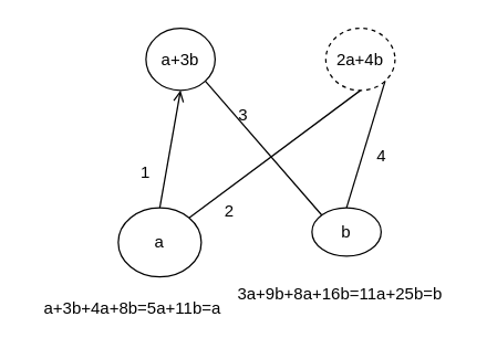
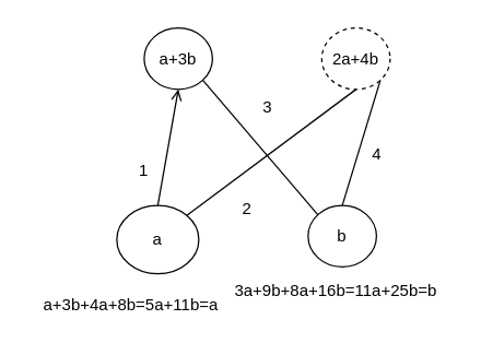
  <mxCell id="0" />
  <mxCell id="1" parent="0" />
  <mxCell id="2" value="a" style="ellipse;whiteSpace=wrap;html=1;" vertex="1" parent="1"><mxGeometry x="85" y="150" width="60" height="50" as="geometry" /></mxCell>
- <mxCell id="3" value="b" style="ellipse;whiteSpace=wrap;html=1;" vertex="1" parent="1"><mxGeometry x="225" y="150" width="50" height="35" as="geometry" /></mxCell>
+ <mxCell id="3" value="b" style="ellipse;whiteSpace=wrap;html=1;" vertex="1" parent="1"><mxGeometry x="225" y="150" width="50" height="45" as="geometry" /></mxCell>
  <mxCell id="4" value="a+3b" style="ellipse;whiteSpace=wrap;html=1;" vertex="1" parent="1"><mxGeometry x="105" y="20" width="50" height="45" as="geometry" /></mxCell>
  <mxCell id="5" value="2a+4b" style="ellipse;whiteSpace=wrap;html=1;dashed=1;" vertex="1" parent="1"><mxGeometry x="235" y="20" width="50" height="45" as="geometry" /></mxCell>
  <mxCell id="6" value="" style="endArrow=open;html=1;rounded=0;entryX=0.5;entryY=1;entryDx=0;entryDy=0;exitX=0.5;exitY=0;exitDx=0;exitDy=0;" edge="1" parent="1" source="2" target="4"><mxGeometry width="50" height="50" relative="1" as="geometry"><mxPoint x="95" y="130" as="sourcePoint" /><mxPoint x="145" y="80" as="targetPoint" /></mxGeometry></mxCell>
  <mxCell id="7" value="" style="endArrow=none;html=1;rounded=0;entryX=0.5;entryY=1;entryDx=0;entryDy=0;exitX=1;exitY=0;exitDx=0;exitDy=0;" edge="1" parent="1" source="2" target="5"><mxGeometry width="50" height="50" relative="1" as="geometry"><mxPoint x="-35" y="160" as="sourcePoint" /><mxPoint x="15" y="110" as="targetPoint" /></mxGeometry></mxCell>
  <mxCell id="8" value="" style="endArrow=none;html=1;rounded=0;entryX=1;entryY=1;entryDx=0;entryDy=0;exitX=0;exitY=0;exitDx=0;exitDy=0;" edge="1" parent="1" source="3" target="4"><mxGeometry width="50" height="50" relative="1" as="geometry"><mxPoint x="5" y="170" as="sourcePoint" /><mxPoint x="55" y="120" as="targetPoint" /></mxGeometry></mxCell>
  <mxCell id="9" value="" style="endArrow=none;html=1;rounded=0;exitX=0.5;exitY=0;exitDx=0;exitDy=0;entryX=1;entryY=1;entryDx=0;entryDy=0;" edge="1" parent="1" source="3" target="5"><mxGeometry width="50" height="50" relative="1" as="geometry"><mxPoint x="-45" y="130" as="sourcePoint" /><mxPoint x="255" y="70" as="targetPoint" /></mxGeometry></mxCell>
  <mxCell id="10" value="1" style="text;html=1;strokeColor=none;fillColor=none;align=center;verticalAlign=middle;whiteSpace=wrap;rounded=0;" vertex="1" parent="1"><mxGeometry x="75" y="110" width="60" height="30" as="geometry" /></mxCell>
- <mxCell id="11" value="2" style="text;html=1;align=center;verticalAlign=middle;resizable=0;points=[];autosize=1;strokeColor=none;fillColor=none;" vertex="1" parent="1"><mxGeometry x="150" y="138" width="30" height="30" as="geometry" /></mxCell>
- <mxCell id="12" value="3" style="text;html=1;align=center;verticalAlign=middle;resizable=0;points=[];autosize=1;strokeColor=none;fillColor=none;" vertex="1" parent="1"><mxGeometry x="160" y="68" width="30" height="30" as="geometry" /></mxCell>
+ <mxCell id="11" value="2" style="text;html=1;align=center;verticalAlign=middle;resizable=0;points=[];autosize=1;strokeColor=none;fillColor=none;" vertex="1" parent="1"><mxGeometry x="165" y="138" width="30" height="30" as="geometry" /></mxCell>
+ <mxCell id="12" value="3" style="text;html=1;align=center;verticalAlign=middle;resizable=0;points=[];autosize=1;strokeColor=none;fillColor=none;" vertex="1" parent="1"><mxGeometry x="180" y="63" width="30" height="30" as="geometry" /></mxCell>
  <mxCell id="13" value="4" style="text;html=1;align=center;verticalAlign=middle;resizable=0;points=[];autosize=1;strokeColor=none;fillColor=none;" vertex="1" parent="1"><mxGeometry x="260" y="98" width="30" height="30" as="geometry" /></mxCell>
  <mxCell id="14" value="a+3b+4a+8b=5a+11b=a" style="text;html=1;align=center;verticalAlign=middle;resizable=0;points=[];autosize=1;strokeColor=none;fillColor=none;" vertex="1" parent="1"><mxGeometry x="20" y="208" width="150" height="30" as="geometry" /></mxCell>
  <mxCell id="15" value="3a+9b+8a+16b=11a+25b=b" style="text;html=1;align=center;verticalAlign=middle;resizable=0;points=[];autosize=1;strokeColor=none;fillColor=none;" vertex="1" parent="1"><mxGeometry x="160" y="198" width="170" height="30" as="geometry" /></mxCell>
